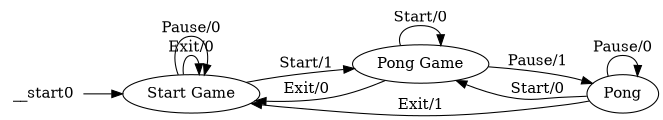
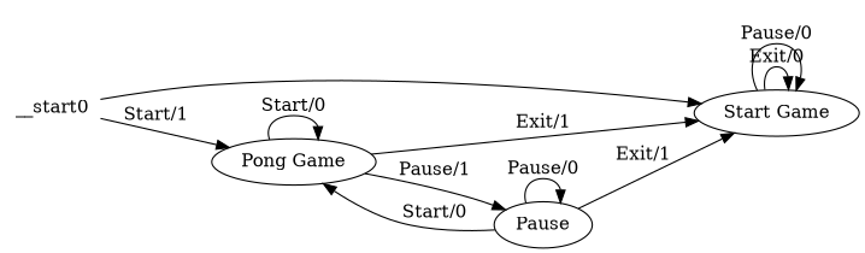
  digraph {
    rankdir=LR
    version=P
    __start0 [shape=none]
    n2 [label="Start Game"]
    n3 [label="Pong Game"]
-   n4 [label=Pong]
+   n4 [label=Pause]
    __start0 -> n2
    n2 -> n2 [label="Exit/0"]
    n2 -> n2 [label="Pause/0"]
-   n2 -> n3 [label="Start/1"]
-   n3 -> n2 [label="Exit/0"]
+   __start0 -> n3 [label="Start/1"]
+   n3 -> n2 [label="Exit/1"]
    n3 -> n3 [label="Start/0"]
    n3 -> n4 [label="Pause/1"]
    n4 -> n2 [label="Exit/1"]
    n4 -> n3 [label="Start/0"]
    n4 -> n4 [label="Pause/0"]
  }
